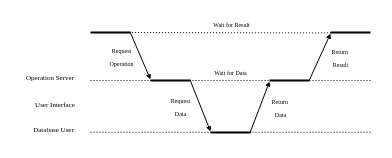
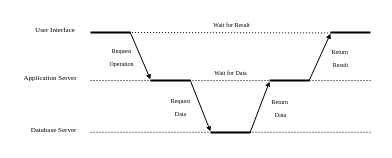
  <mxCell id="0" />
  <mxCell id="1" parent="0" />
  <mxCell id="2" value="" style="line;strokeWidth=2;fillColor=none;align=left;verticalAlign=middle;spacingTop=-1;spacingLeft=3;spacingRight=3;rotatable=0;labelPosition=right;points=[];portConstraint=eastwest;" vertex="1" parent="1"><mxGeometry x="90" y="28" width="40" height="8" as="geometry" /></mxCell>
  <mxCell id="3" value="" style="line;strokeWidth=2;fillColor=none;align=left;verticalAlign=middle;spacingTop=-1;spacingLeft=3;spacingRight=3;rotatable=0;labelPosition=right;points=[];portConstraint=eastwest;" vertex="1" parent="1"><mxGeometry x="330" y="28" width="40" height="8" as="geometry" /></mxCell>
  <mxCell id="4" value="" style="line;strokeWidth=2;fillColor=none;align=left;verticalAlign=middle;spacingTop=-1;spacingLeft=3;spacingRight=3;rotatable=0;labelPosition=right;points=[];portConstraint=eastwest;" vertex="1" parent="1"><mxGeometry x="150" y="76" width="40" height="8" as="geometry" /></mxCell>
  <mxCell id="5" value="" style="line;strokeWidth=2;fillColor=none;align=left;verticalAlign=middle;spacingTop=-1;spacingLeft=3;spacingRight=3;rotatable=0;labelPosition=right;points=[];portConstraint=eastwest;" vertex="1" parent="1"><mxGeometry x="269" y="76" width="40" height="8" as="geometry" /></mxCell>
  <mxCell id="6" value="" style="line;strokeWidth=2;fillColor=none;align=left;verticalAlign=middle;spacingTop=-1;spacingLeft=3;spacingRight=3;rotatable=0;labelPosition=right;points=[];portConstraint=eastwest;" vertex="1" parent="1"><mxGeometry x="210" y="128" width="40" height="8" as="geometry" /></mxCell>
  <mxCell id="7" value="&lt;font style=&quot;font-size: 6px&quot; face=&quot;Old Standard TT&quot;&gt;Request&lt;br&gt;Operation&lt;/font&gt;" style="html=1;verticalAlign=bottom;endArrow=classic;entryX=0;entryY=0.377;entryDx=0;entryDy=0;entryPerimeter=0;exitX=0.988;exitY=0.421;exitDx=0;exitDy=0;exitPerimeter=0;endSize=3;startSize=1;endFill=1;labelBackgroundColor=none;" edge="1" parent="1" target="4"><mxGeometry x="0.263" y="-24" width="80" relative="1" as="geometry"><mxPoint x="129.52" y="31.368" as="sourcePoint" /><mxPoint x="150" y="80.928" as="targetPoint" /><mxPoint as="offset" /></mxGeometry></mxCell>
  <mxCell id="8" value="&lt;font style=&quot;font-size: 6px&quot; face=&quot;Old Standard TT&quot;&gt;Request&lt;br&gt;Data&lt;br&gt;&lt;/font&gt;" style="html=1;verticalAlign=bottom;endArrow=classic;entryX=0;entryY=0.377;entryDx=0;entryDy=0;entryPerimeter=0;exitX=0.989;exitY=0.479;exitDx=0;exitDy=0;exitPerimeter=0;endSize=3;startSize=1;endFill=1;labelBackgroundColor=none;" edge="1" parent="1" target="6"><mxGeometry x="0.263" y="-24" width="80" relative="1" as="geometry"><mxPoint x="189.56" y="79.332" as="sourcePoint" /><mxPoint x="210" y="127.996" as="targetPoint" /><mxPoint as="offset" /></mxGeometry></mxCell>
  <mxCell id="9" value="&lt;font style=&quot;font-size: 6px&quot; face=&quot;Old Standard TT&quot;&gt;Return&amp;nbsp;&lt;br&gt;Data&lt;br&gt;&lt;/font&gt;" style="html=1;verticalAlign=bottom;endArrow=classic;endSize=3;startSize=1;endFill=1;labelBackgroundColor=none;exitX=0.985;exitY=0.575;exitDx=0;exitDy=0;exitPerimeter=0;entryX=0.001;entryY=0.622;entryDx=0;entryDy=0;entryPerimeter=0;" edge="1" parent="1" source="6" target="5"><mxGeometry x="-0.247" y="-25" width="80" relative="1" as="geometry"><mxPoint x="250" y="133" as="sourcePoint" /><mxPoint x="269" y="80" as="targetPoint" /><mxPoint as="offset" /></mxGeometry></mxCell>
  <mxCell id="10" value="&lt;font style=&quot;font-size: 6px&quot; face=&quot;Old Standard TT&quot;&gt;Return&amp;nbsp;&lt;br&gt;Result&lt;br&gt;&lt;/font&gt;" style="html=1;verticalAlign=bottom;endArrow=classic;endSize=3;startSize=1;endFill=1;labelBackgroundColor=none;exitX=0.988;exitY=0.532;exitDx=0;exitDy=0;exitPerimeter=0;entryX=0.001;entryY=0.629;entryDx=0;entryDy=0;entryPerimeter=0;" edge="1" parent="1" source="5" target="3"><mxGeometry x="-0.247" y="-25" width="80" relative="1" as="geometry"><mxPoint x="310.36" y="84" as="sourcePoint" /><mxPoint x="330" y="32.376" as="targetPoint" /><mxPoint as="offset" /></mxGeometry></mxCell>
  <mxCell id="11" value="&lt;font face=&quot;Old Standard TT&quot; style=&quot;font-size: 6px&quot;&gt;Wait for Data&lt;/font&gt;" style="html=1;verticalAlign=bottom;endArrow=none;dashed=1;endSize=8;dashPattern=1 2;labelBackgroundColor=none;strokeWidth=1;endFill=0;" edge="1" parent="1"><mxGeometry relative="1" as="geometry"><mxPoint x="370" y="80" as="sourcePoint" /><mxPoint x="90" y="80" as="targetPoint" /></mxGeometry></mxCell>
  <mxCell id="12" value="&lt;font face=&quot;Old Standard TT&quot;&gt;&lt;span style=&quot;font-size: 6px&quot;&gt;Wait for Result&lt;/span&gt;&lt;/font&gt;" style="html=1;verticalAlign=bottom;endArrow=none;dashed=1;endSize=8;dashPattern=1 2;labelBackgroundColor=none;strokeWidth=1;endFill=0;exitX=0.016;exitY=0.556;exitDx=0;exitDy=0;exitPerimeter=0;" edge="1" parent="1" source="3"><mxGeometry relative="1" as="geometry"><mxPoint x="270.36" y="31.9" as="sourcePoint" /><mxPoint x="130" y="32" as="targetPoint" /></mxGeometry></mxCell>
- <mxCell id="13" value="&lt;font face=&quot;Old Standard TT&quot; style=&quot;font-size: 7px&quot;&gt;User Interface&lt;/font&gt;" style="text;html=1;strokeColor=none;fillColor=none;align=center;verticalAlign=middle;whiteSpace=wrap;rounded=0;" vertex="1" parent="1"><mxGeometry x="30" y="95" width="50" height="16" as="geometry" /></mxCell>
- <mxCell id="14" value="&lt;font face=&quot;Old Standard TT&quot; style=&quot;font-size: 7px&quot;&gt;Operation Server&lt;br&gt;&lt;/font&gt;" style="text;html=1;strokeColor=none;fillColor=none;align=center;verticalAlign=middle;whiteSpace=wrap;rounded=0;" vertex="1" parent="1"><mxGeometry x="20" y="68" width="60" height="16" as="geometry" /></mxCell>
+ <mxCell id="13" value="&lt;font face=&quot;Old Standard TT&quot; style=&quot;font-size: 7px&quot;&gt;User Interface&lt;/font&gt;" style="text;html=1;strokeColor=none;fillColor=none;align=center;verticalAlign=middle;whiteSpace=wrap;rounded=0;" vertex="1" parent="1"><mxGeometry x="30" y="20" width="50" height="16" as="geometry" /></mxCell>
+ <mxCell id="14" value="&lt;font face=&quot;Old Standard TT&quot; style=&quot;font-size: 7px&quot;&gt;Application Server&lt;br&gt;&lt;/font&gt;" style="text;html=1;strokeColor=none;fillColor=none;align=center;verticalAlign=middle;whiteSpace=wrap;rounded=0;" vertex="1" parent="1"><mxGeometry x="20" y="68" width="60" height="16" as="geometry" /></mxCell>
  <mxCell id="15" value="" style="html=1;verticalAlign=bottom;endArrow=none;dashed=1;endSize=8;dashPattern=1 2;labelBackgroundColor=none;strokeWidth=1;endFill=0;entryX=1;entryY=0.75;entryDx=0;entryDy=0;" edge="1" parent="1"><mxGeometry relative="1" as="geometry"><mxPoint x="370" y="131.8" as="sourcePoint" /><mxPoint x="90" y="131.8" as="targetPoint" /></mxGeometry></mxCell>
- <mxCell id="16" value="&lt;font face=&quot;Old Standard TT&quot; style=&quot;font-size: 7px&quot;&gt;Database User&lt;/font&gt;" style="text;html=1;strokeColor=none;fillColor=none;align=center;verticalAlign=middle;whiteSpace=wrap;rounded=0;" vertex="1" parent="1"><mxGeometry x="27" y="120" width="53" height="16" as="geometry" /></mxCell>
+ <mxCell id="16" value="&lt;font face=&quot;Old Standard TT&quot; style=&quot;font-size: 7px&quot;&gt;Database Server&lt;/font&gt;" style="text;html=1;strokeColor=none;fillColor=none;align=center;verticalAlign=middle;whiteSpace=wrap;rounded=0;" vertex="1" parent="1"><mxGeometry x="27" y="120" width="53" height="16" as="geometry" /></mxCell>
